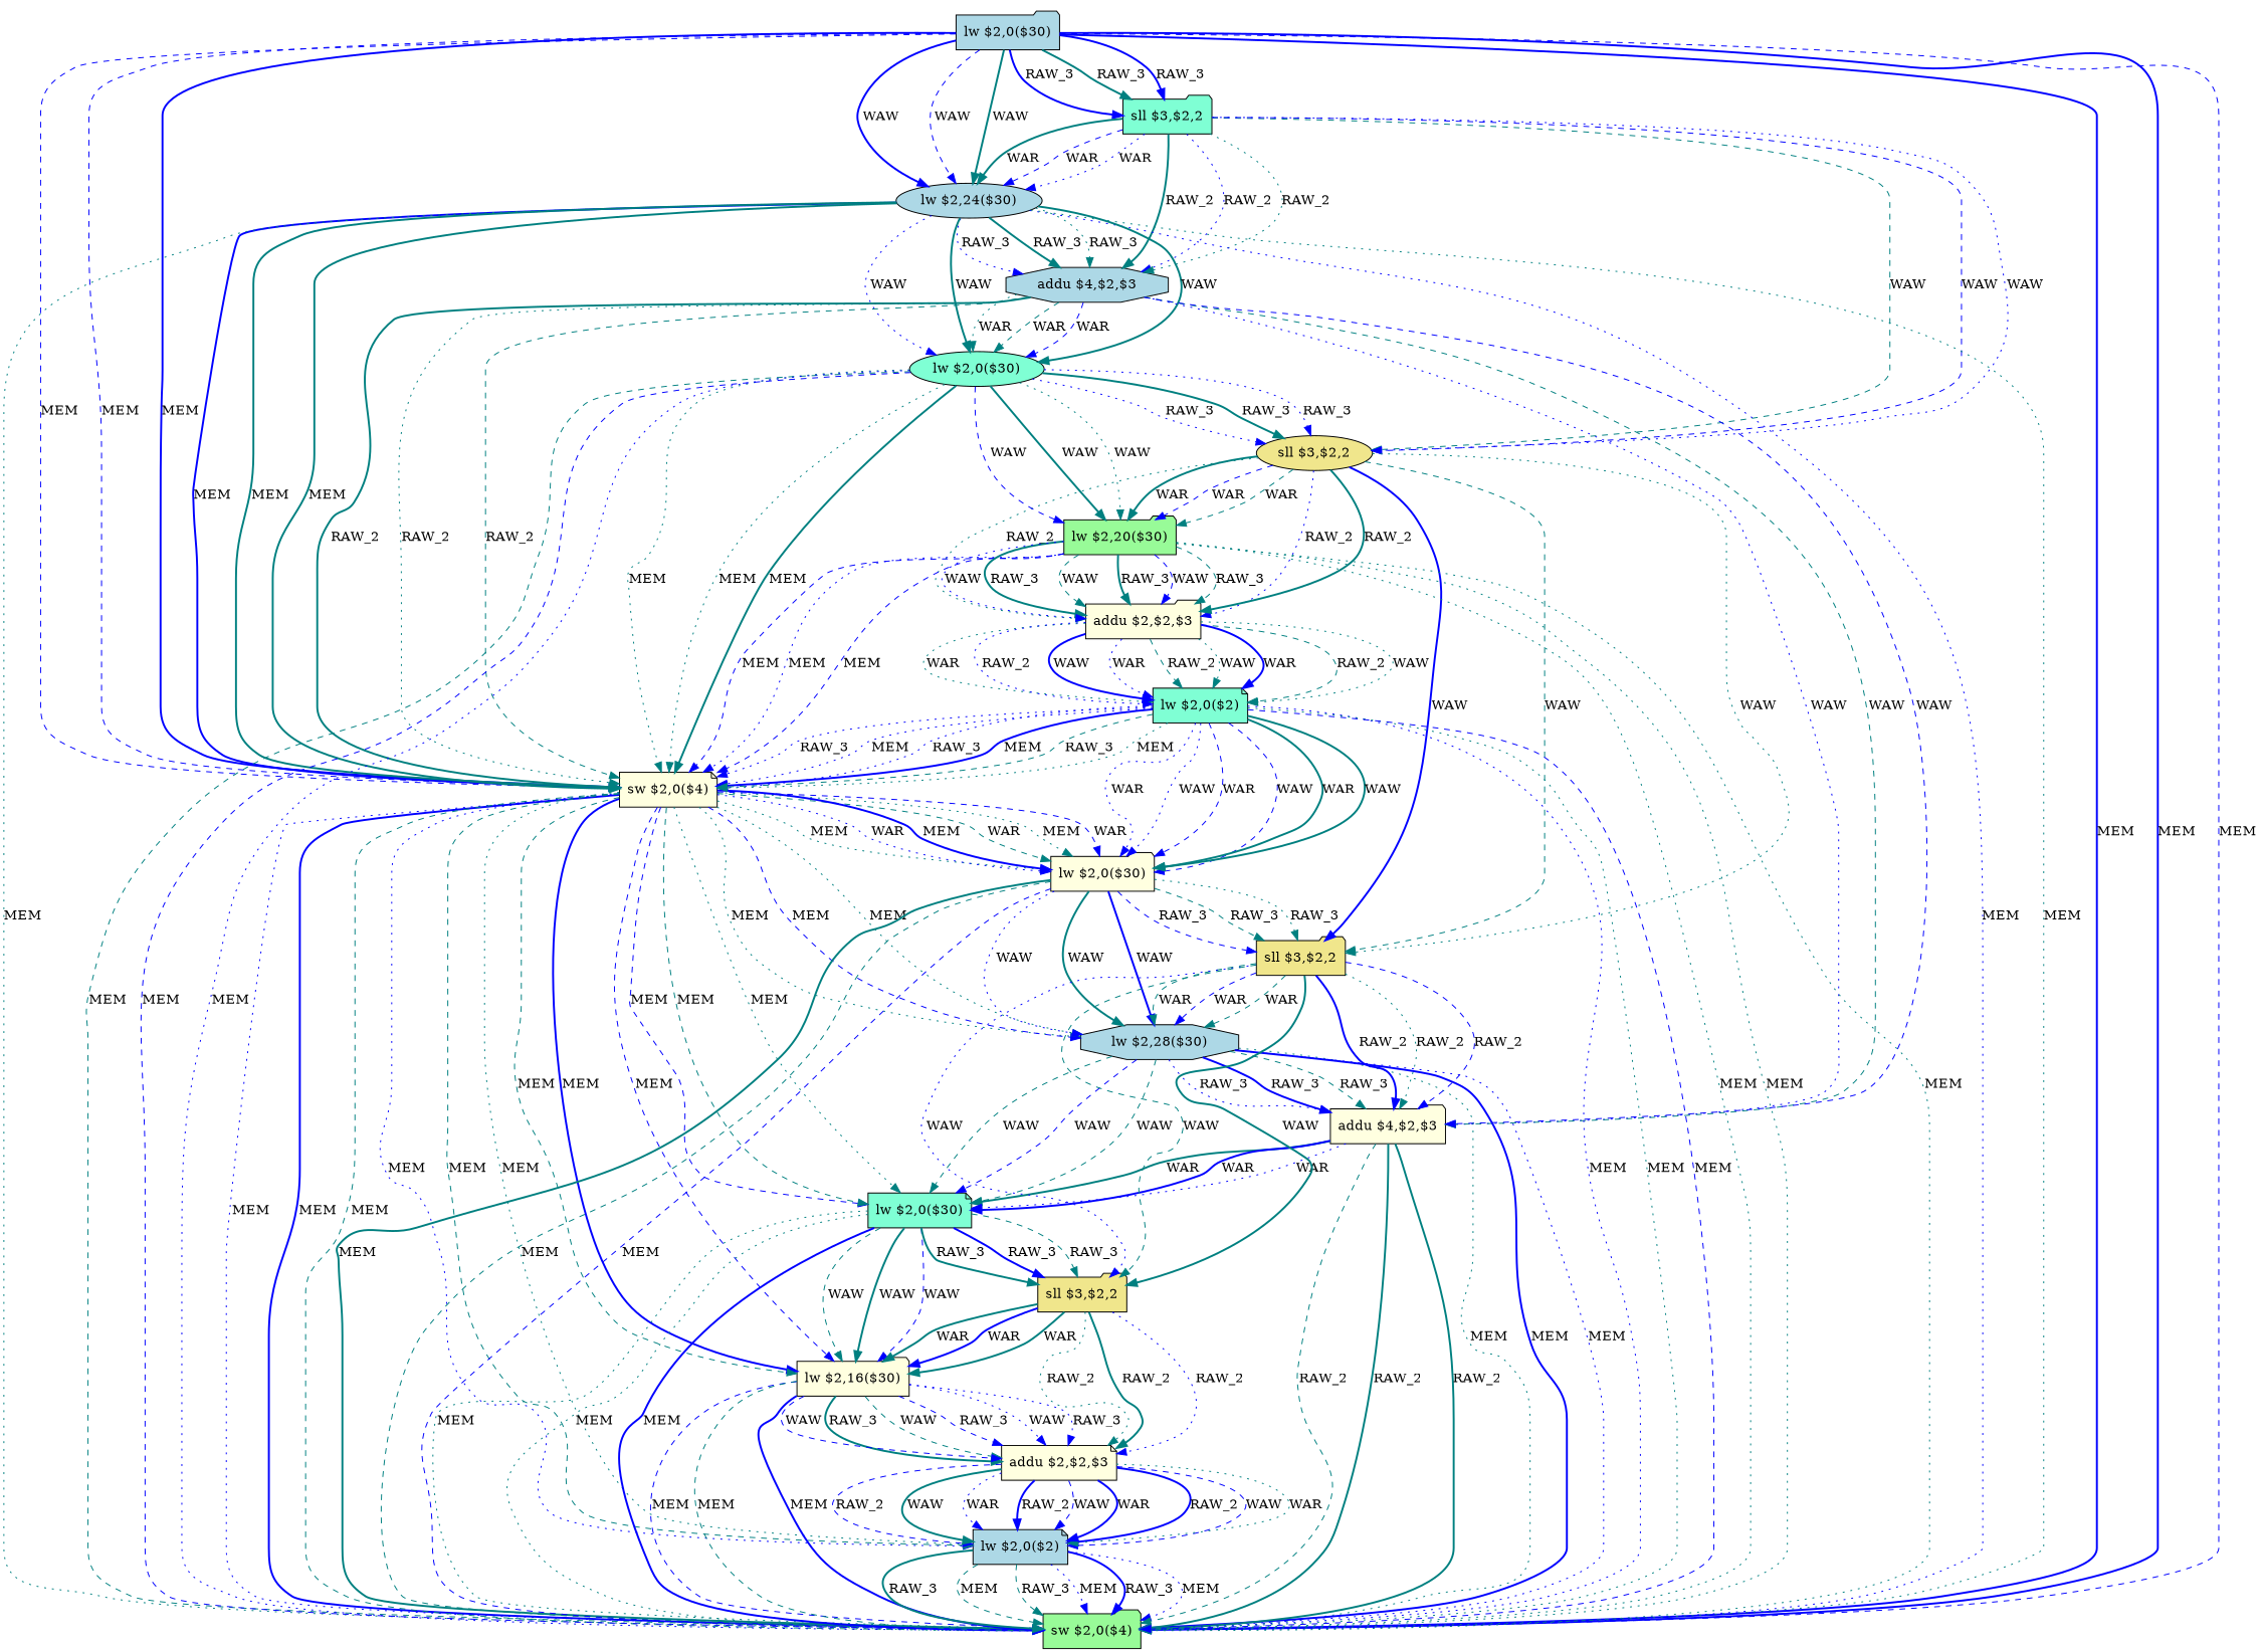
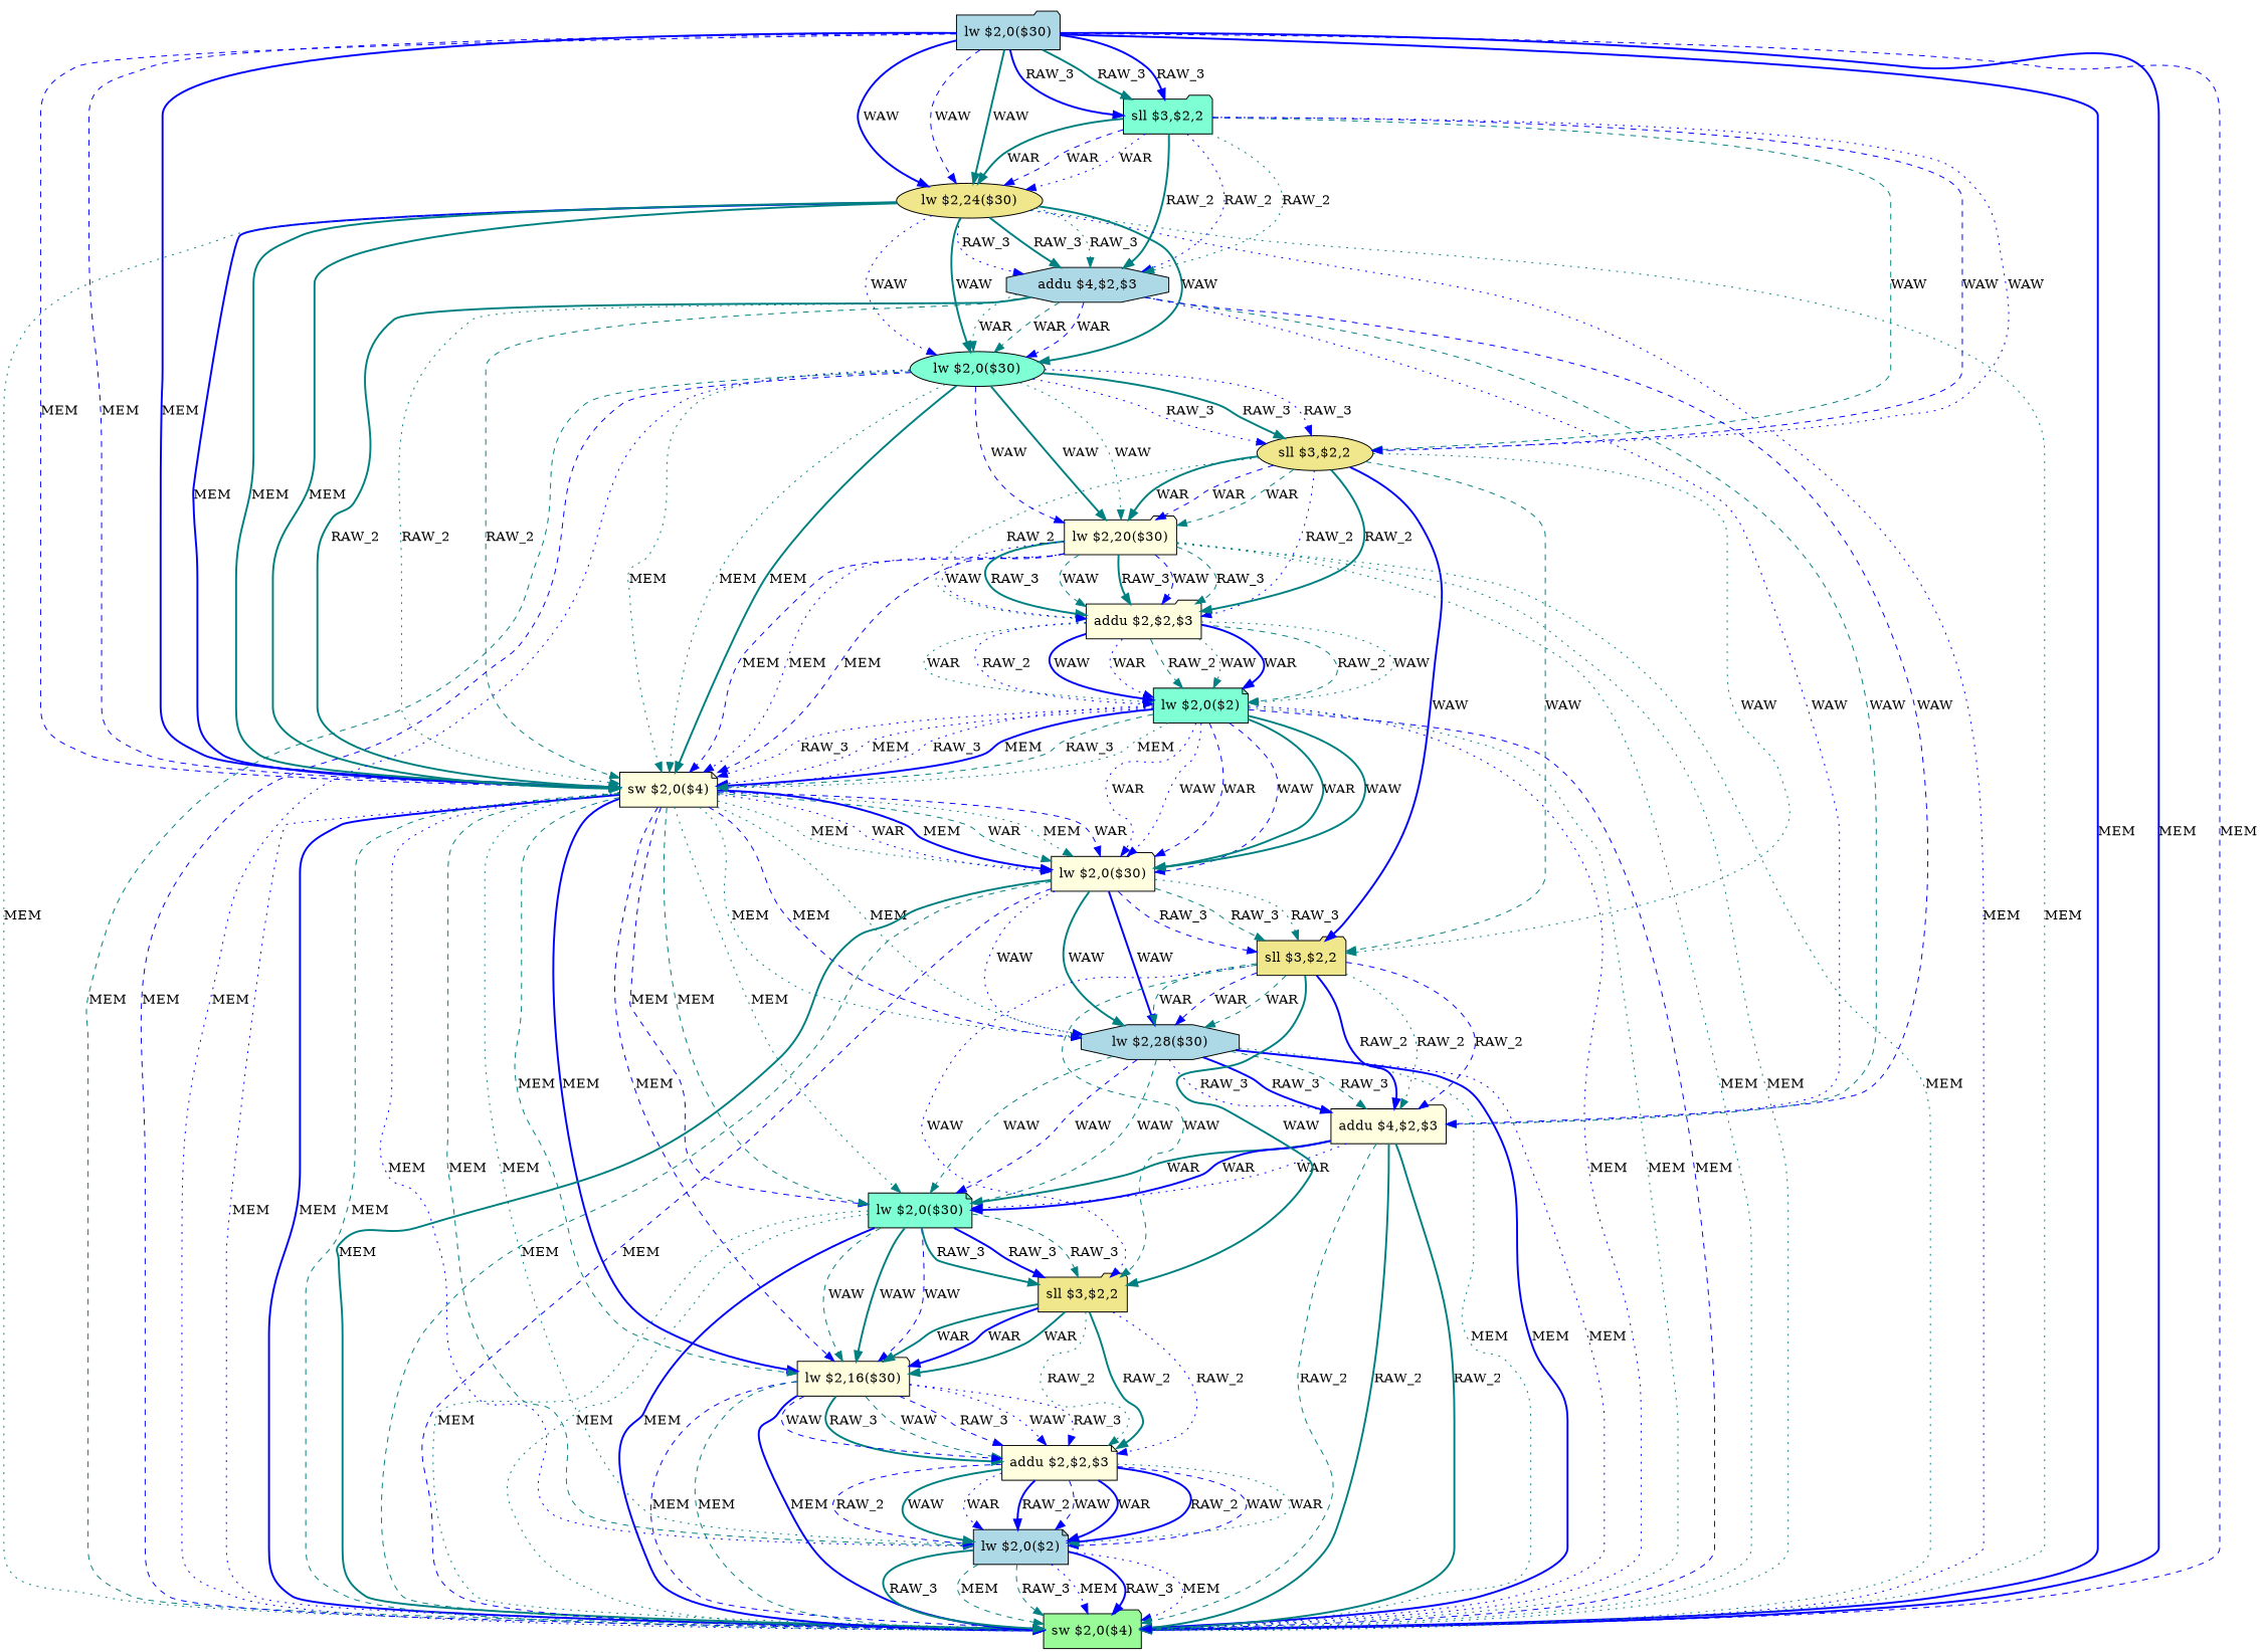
  digraph {
    node [fillcolor=lightyellow shape=folder style=filled]
    edge [color=teal style=dotted]
    n1 [fillcolor=lightblue label="lw $2,0($30)"]
    n2 [fillcolor=aquamarine label="sll $3,$2,2"]
-   n3 [fillcolor=lightblue label="lw $2,24($30)" shape=ellipse]
+   n3 [fillcolor=khaki label="lw $2,24($30)" shape=ellipse]
    n4 [label="sw $2,0($4)" shape=note]
    n5 [fillcolor=palegreen label="sw $2,0($4)"]
    n6 [fillcolor=lightblue label="addu $4,$2,$3" shape=octagon]
    n7 [fillcolor=khaki label="sll $3,$2,2" shape=ellipse]
    n8 [fillcolor=aquamarine label="lw $2,0($30)" shape=ellipse]
    n9 [label="lw $2,0($30)"]
    n10 [fillcolor=lightblue label="lw $2,28($30)" shape=octagon]
    n11 [fillcolor=aquamarine label="lw $2,0($30)" shape=note]
    n12 [label="lw $2,16($30)"]
    n13 [fillcolor=lightblue label="lw $2,0($2)" shape=note]
    n14 [label="addu $4,$2,$3"]
    n15 [fillcolor=khaki label="sll $3,$2,2"]
-   n16 [fillcolor=palegreen label="lw $2,20($30)"]
+   n16 [label="lw $2,20($30)"]
    n17 [label="addu $2,$2,$3"]
    n18 [fillcolor=khaki label="sll $3,$2,2"]
    n19 [label="addu $2,$2,$3" shape=note]
    n20 [fillcolor=aquamarine label="lw $2,0($2)" shape=note]
    n1 -> n2 [color=blue label=RAW_3 style=bold]
    n1 -> n2 [label=RAW_3 style=bold]
    n1 -> n2 [color=blue label=RAW_3 style=bold]
    n1 -> n3 [color=blue label=WAW style=bold]
    n1 -> n3 [color=blue label=WAW style=dashed]
    n1 -> n3 [label=WAW style=bold]
    n1 -> n4 [color=blue label=MEM style=dashed]
    n1 -> n4 [color=blue label=MEM style=dashed]
    n1 -> n4 [color=blue label=MEM style=bold]
    n1 -> n5 [color=blue label=MEM style=bold]
    n1 -> n5 [color=blue label=MEM style=bold]
    n1 -> n5 [color=blue label=MEM style=dashed]
    n2 -> n3 [color=blue label=WAR style=dashed]
    n2 -> n3 [color=blue label=WAR]
    n2 -> n3 [label=WAR style=bold]
    n2 -> n6 [label=RAW_2 style=bold]
    n2 -> n6 [color=blue label=RAW_2]
    n2 -> n6 [label=RAW_2]
    n2 -> n7 [label=WAW style=dashed]
    n2 -> n7 [color=blue label=WAW style=dashed]
    n2 -> n7 [color=blue label=WAW]
    n3 -> n4 [color=blue label=MEM style=bold]
    n3 -> n4 [label=MEM style=bold]
    n3 -> n4 [label=MEM style=bold]
    n3 -> n5 [label=MEM]
    n3 -> n5 [color=blue label=MEM]
    n3 -> n5 [label=MEM]
    n3 -> n6 [color=blue label=RAW_3]
    n3 -> n6 [label=RAW_3 style=bold]
    n3 -> n6 [label=RAW_3]
    n3 -> n8 [label=WAW style=bold]
    n3 -> n8 [color=blue label=WAW]
    n3 -> n8 [label=WAW style=bold]
    n4 -> n5 [color=blue label=MEM]
    n4 -> n5 [color=blue label=MEM style=bold]
    n4 -> n5 [label=MEM style=dashed]
    n4 -> n9 [label=WAR style=dashed]
    n4 -> n9 [label=MEM]
    n4 -> n9 [color=blue label=WAR style=dashed]
    n4 -> n9 [label=MEM]
    n4 -> n9 [color=blue label=WAR]
    n4 -> n9 [color=blue label=MEM style=bold]
    n4 -> n10 [label=MEM]
    n4 -> n10 [color=blue label=MEM style=dashed]
    n4 -> n10 [label=MEM]
    n4 -> n11 [color=blue label=MEM style=dashed]
    n4 -> n11 [label=MEM style=dashed]
    n4 -> n11 [label=MEM]
    n4 -> n12 [color=blue label=MEM style=bold]
    n4 -> n12 [color=blue label=MEM style=dashed]
    n4 -> n12 [label=MEM style=dashed]
    n4 -> n13 [color=blue label=MEM]
    n4 -> n13 [label=MEM style=dashed]
    n4 -> n13 [label=MEM]
    n6 -> n4 [label=RAW_2 style=bold]
    n6 -> n4 [label=RAW_2]
    n6 -> n4 [label=RAW_2 style=dashed]
    n6 -> n8 [label=WAR style=dashed]
    n6 -> n8 [color=blue label=WAR style=dashed]
    n6 -> n8 [label=WAR]
    n6 -> n14 [color=blue label=WAW]
    n6 -> n14 [label=WAW style=dashed]
    n6 -> n14 [color=blue label=WAW style=dashed]
    n7 -> n15 [color=blue label=WAW style=bold]
    n7 -> n15 [label=WAW style=dashed]
    n7 -> n15 [label=WAW]
    n7 -> n16 [label=WAR style=bold]
    n7 -> n16 [color=blue label=WAR style=dashed]
    n7 -> n16 [label=WAR style=dashed]
    n7 -> n17 [label=RAW_2]
    n7 -> n17 [color=blue label=RAW_2]
    n7 -> n17 [label=RAW_2 style=bold]
    n8 -> n4 [label=MEM style=bold]
    n8 -> n4 [label=MEM]
    n8 -> n4 [label=MEM]
    n8 -> n5 [label=MEM style=dashed]
    n8 -> n5 [color=blue label=MEM style=dashed]
    n8 -> n5 [color=blue label=MEM]
    n8 -> n7 [color=blue label=RAW_3]
    n8 -> n7 [label=RAW_3 style=bold]
    n8 -> n7 [color=blue label=RAW_3]
    n8 -> n16 [color=blue label=WAW style=dashed]
    n8 -> n16 [label=WAW style=bold]
    n8 -> n16 [label=WAW]
    n9 -> n5 [label=MEM style=bold]
    n9 -> n5 [label=MEM style=dashed]
    n9 -> n5 [color=blue label=MEM style=dashed]
    n9 -> n10 [color=blue label=WAW]
    n9 -> n10 [label=WAW style=bold]
    n9 -> n10 [color=blue label=WAW style=bold]
    n9 -> n15 [color=blue label=RAW_3 style=dashed]
    n9 -> n15 [label=RAW_3 style=dashed]
    n9 -> n15 [label=RAW_3]
    n10 -> n5 [label=MEM]
    n10 -> n5 [color=blue label=MEM style=bold]
    n10 -> n5 [color=blue label=MEM]
    n10 -> n11 [label=WAW style=dashed]
    n10 -> n11 [color=blue label=WAW style=dashed]
    n10 -> n11 [label=WAW style=dashed]
    n10 -> n14 [color=blue label=RAW_3]
    n10 -> n14 [color=blue label=RAW_3 style=bold]
    n10 -> n14 [label=RAW_3 style=dashed]
    n11 -> n5 [label=MEM]
    n11 -> n5 [label=MEM]
    n11 -> n5 [color=blue label=MEM style=bold]
    n11 -> n12 [label=WAW style=dashed]
    n11 -> n12 [label=WAW style=bold]
    n11 -> n12 [color=blue label=WAW style=dashed]
    n11 -> n18 [label=RAW_3 style=bold]
    n11 -> n18 [color=blue label=RAW_3 style=bold]
    n11 -> n18 [label=RAW_3 style=dashed]
    n12 -> n5 [color=blue label=MEM style=dashed]
    n12 -> n5 [label=MEM style=dashed]
    n12 -> n5 [color=blue label=MEM style=bold]
    n12 -> n19 [label=RAW_3 style=bold]
    n12 -> n19 [label=WAW style=dashed]
    n12 -> n19 [color=blue label=RAW_3 style=dashed]
    n12 -> n19 [color=blue label=WAW]
    n12 -> n19 [color=blue label=RAW_3]
    n12 -> n19 [color=blue label=WAW style=dashed]
    n13 -> n5 [label=RAW_3 style=bold]
    n13 -> n5 [label=MEM style=dashed]
    n13 -> n5 [label=RAW_3 style=dashed]
    n13 -> n5 [color=blue label=MEM]
    n13 -> n5 [color=blue label=RAW_3 style=bold]
    n13 -> n5 [color=blue label=MEM]
    n14 -> n5 [label=RAW_2 style=dashed]
    n14 -> n5 [label=RAW_2 style=bold]
    n14 -> n5 [label=RAW_2 style=bold]
    n14 -> n11 [label=WAR style=bold]
    n14 -> n11 [color=blue label=WAR style=bold]
    n14 -> n11 [color=blue label=WAR]
    n15 -> n10 [label=WAR style=dashed]
    n15 -> n10 [color=blue label=WAR style=dashed]
    n15 -> n10 [label=WAR style=dashed]
    n15 -> n14 [color=blue label=RAW_2 style=bold]
    n15 -> n14 [label=RAW_2]
    n15 -> n14 [color=blue label=RAW_2 style=dashed]
    n15 -> n18 [color=blue label=WAW]
    n15 -> n18 [label=WAW style=dashed]
    n15 -> n18 [label=WAW style=bold]
    n16 -> n4 [color=blue label=MEM]
    n16 -> n4 [color=blue label=MEM style=dashed]
    n16 -> n4 [color=blue label=MEM style=dashed]
    n16 -> n5 [label=MEM]
    n16 -> n5 [label=MEM]
    n16 -> n5 [label=MEM]
    n16 -> n17 [label=RAW_3 style=bold]
    n16 -> n17 [label=WAW style=dashed]
    n16 -> n17 [label=RAW_3 style=bold]
    n16 -> n17 [color=blue label=WAW style=dashed]
    n16 -> n17 [label=RAW_3 style=dashed]
    n16 -> n17 [color=blue label=WAW]
    n17 -> n20 [label=RAW_2 style=dashed]
    n17 -> n20 [label=WAW]
    n17 -> n20 [label=WAR]
    n17 -> n20 [color=blue label=RAW_2]
    n17 -> n20 [color=blue label=WAW style=bold]
    n17 -> n20 [color=blue label=WAR]
    n17 -> n20 [label=RAW_2 style=dashed]
    n17 -> n20 [label=WAW]
    n17 -> n20 [color=blue label=WAR style=bold]
    n18 -> n12 [label=WAR style=bold]
    n18 -> n12 [label=WAR style=bold]
    n18 -> n12 [color=blue label=WAR style=bold]
    n18 -> n19 [color=blue label=RAW_2]
    n18 -> n19 [label=RAW_2]
    n18 -> n19 [label=RAW_2 style=bold]
    n19 -> n13 [color=blue label=RAW_2 style=bold]
    n19 -> n13 [color=blue label=WAW style=dashed]
    n19 -> n13 [label=WAR]
    n19 -> n13 [color=blue label=RAW_2 style=dashed]
    n19 -> n13 [label=WAW style=bold]
    n19 -> n13 [color=blue label=WAR]
    n19 -> n13 [color=blue label=RAW_2 style=bold]
    n19 -> n13 [color=blue label=WAW style=dashed]
    n19 -> n13 [color=blue label=WAR style=bold]
    n20 -> n4 [color=blue label=RAW_3]
    n20 -> n4 [color=blue label=MEM]
    n20 -> n4 [color=blue label=RAW_3]
    n20 -> n4 [color=blue label=MEM style=bold]
    n20 -> n4 [label=RAW_3 style=dashed]
    n20 -> n4 [label=MEM]
    n20 -> n5 [color=blue label=MEM]
    n20 -> n5 [label=MEM]
    n20 -> n5 [color=blue label=MEM style=dashed]
    n20 -> n9 [color=blue label=WAW style=dashed]
    n20 -> n9 [label=WAR style=bold]
    n20 -> n9 [label=WAW style=bold]
    n20 -> n9 [color=blue label=WAR]
    n20 -> n9 [color=blue label=WAW]
    n20 -> n9 [color=blue label=WAR style=dashed]
  }
